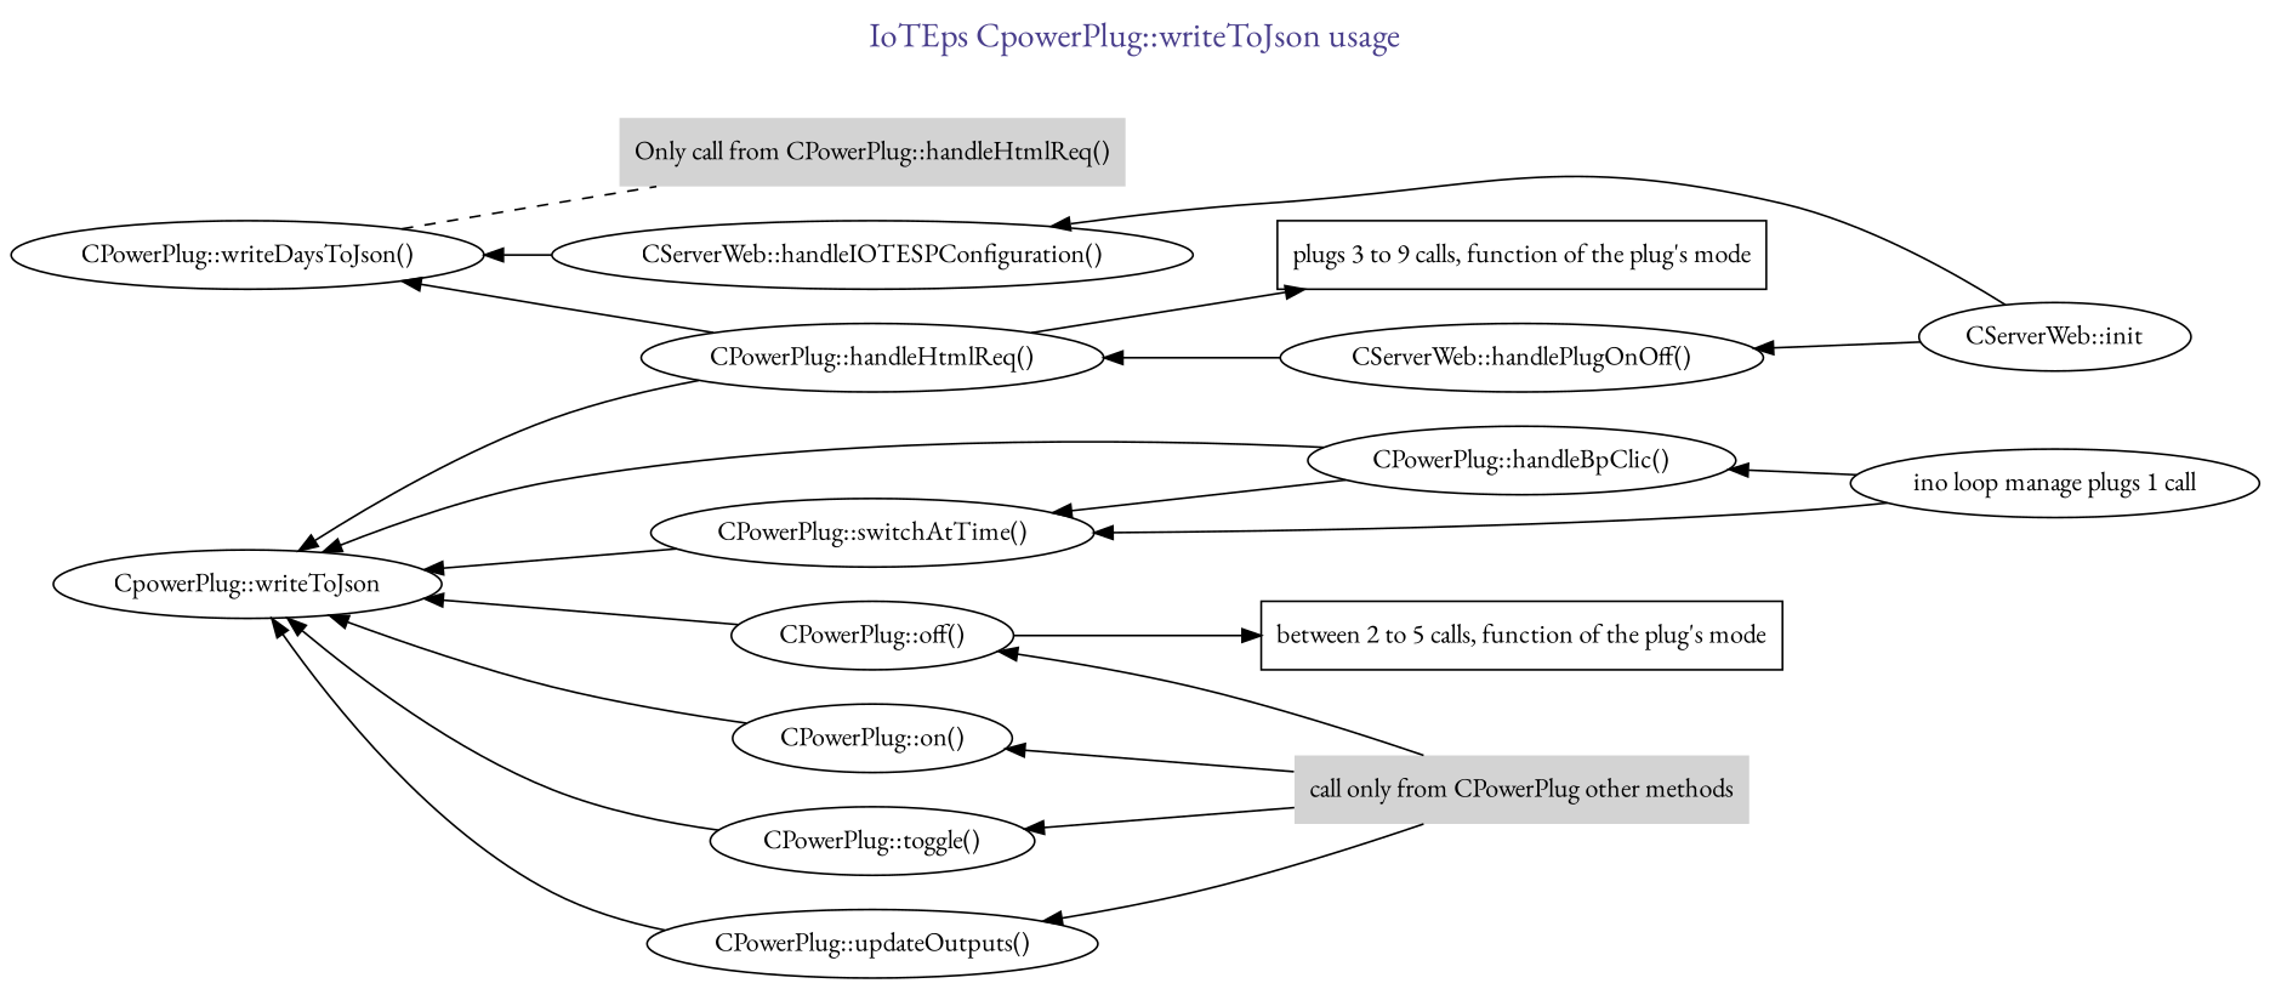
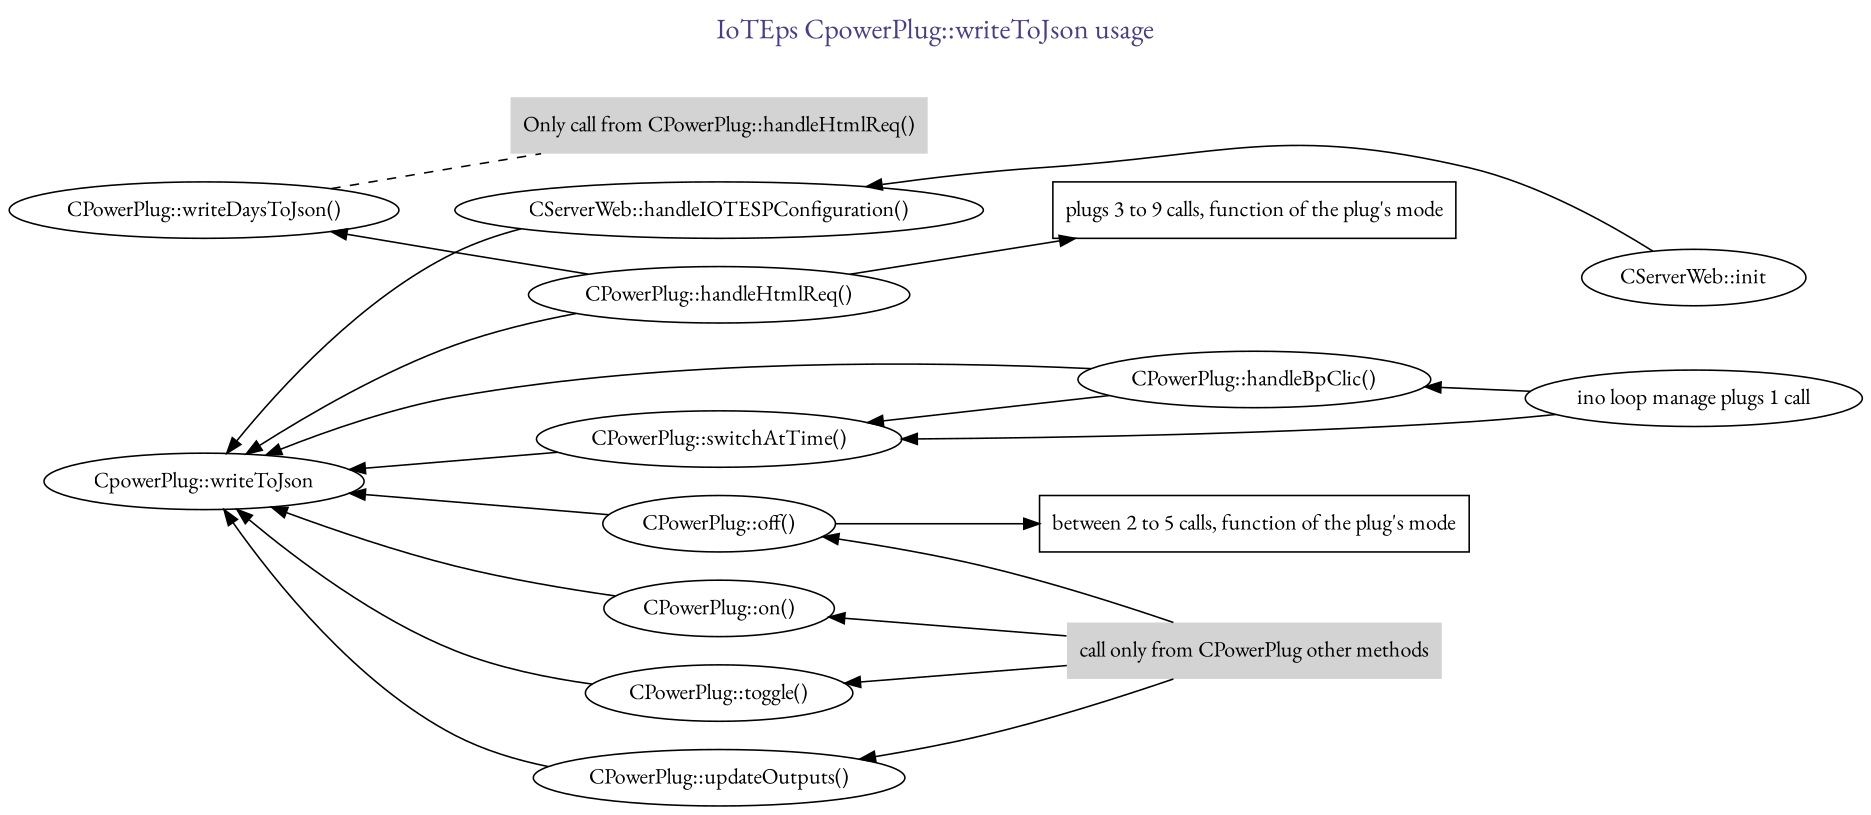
  digraph {
    fontcolor=darkslateblue
    fontname="EB Garamond"
    fontsize=18
    label="IoTEps CpowerPlug::writeToJson usage"
    labelloc=t
    rankdir=LR
    node [fontname="EB Garamond" shape=ellipse style=none]
    edge [dir=back fontname="EB Garamond"]
    "Only call from CPowerPlug::handleHtmlReq()" [shape=none style=filled]
    "call only from CPowerPlug other methods" [shape=none style=filled]
    "CpowerPlug::writeToJson"
    "CServerWeb::handleIOTESPConfiguration()"
    "CPowerPlug::on()"
    "CPowerPlug::off()"
    "CPowerPlug::toggle()"
    "CPowerPlug::updateOutputs()"
    "CPowerPlug::handleHtmlReq()"
    "CPowerPlug::switchAtTime()"
    "CPowerPlug::handleBpClic()"
    "CServerWeb::init"
    "between 2 to 5 calls, function of the plug's mode" [shape=rect]
-   "CServerWeb::handlePlugOnOff()"
    n15 [label="plugs 3 to 9 calls, function of the plug's mode" shape=rect]
    "ino loop manage plugs 1 call"
    "CPowerPlug::writeDaysToJson()"
-   "CPowerPlug::writeDaysToJson()" -> "CServerWeb::handleIOTESPConfiguration()"
+   "CpowerPlug::writeToJson" -> "CServerWeb::handleIOTESPConfiguration()"
    "CpowerPlug::writeToJson" -> "CPowerPlug::on()"
    "CpowerPlug::writeToJson" -> "CPowerPlug::off()"
    "CpowerPlug::writeToJson" -> "CPowerPlug::toggle()"
    "CpowerPlug::writeToJson" -> "CPowerPlug::updateOutputs()"
    "CpowerPlug::writeToJson" -> "CPowerPlug::handleHtmlReq()"
    "CpowerPlug::writeToJson" -> "CPowerPlug::switchAtTime()"
    "CpowerPlug::writeToJson" -> "CPowerPlug::handleBpClic()"
    "CServerWeb::handleIOTESPConfiguration()" -> "CServerWeb::init"
    "CPowerPlug::on()" -> "call only from CPowerPlug other methods"
    "CPowerPlug::off()" -> "call only from CPowerPlug other methods"
    "CPowerPlug::off()" -> "between 2 to 5 calls, function of the plug's mode" [dir=""]
    "CPowerPlug::toggle()" -> "call only from CPowerPlug other methods"
    "CPowerPlug::updateOutputs()" -> "call only from CPowerPlug other methods"
-   "CPowerPlug::handleHtmlReq()" -> "CServerWeb::handlePlugOnOff()"
    "CPowerPlug::handleHtmlReq()" -> n15 [dir=""]
    "CPowerPlug::switchAtTime()" -> "CPowerPlug::handleBpClic()"
    "CPowerPlug::switchAtTime()" -> "ino loop manage plugs 1 call"
    "CPowerPlug::handleBpClic()" -> "ino loop manage plugs 1 call"
-   "CServerWeb::handlePlugOnOff()" -> "CServerWeb::init"
    "CPowerPlug::writeDaysToJson()" -> "Only call from CPowerPlug::handleHtmlReq()" [arrowhead=none arrowtail=none style=dashed]
    "CPowerPlug::writeDaysToJson()" -> "CPowerPlug::handleHtmlReq()"
  }
